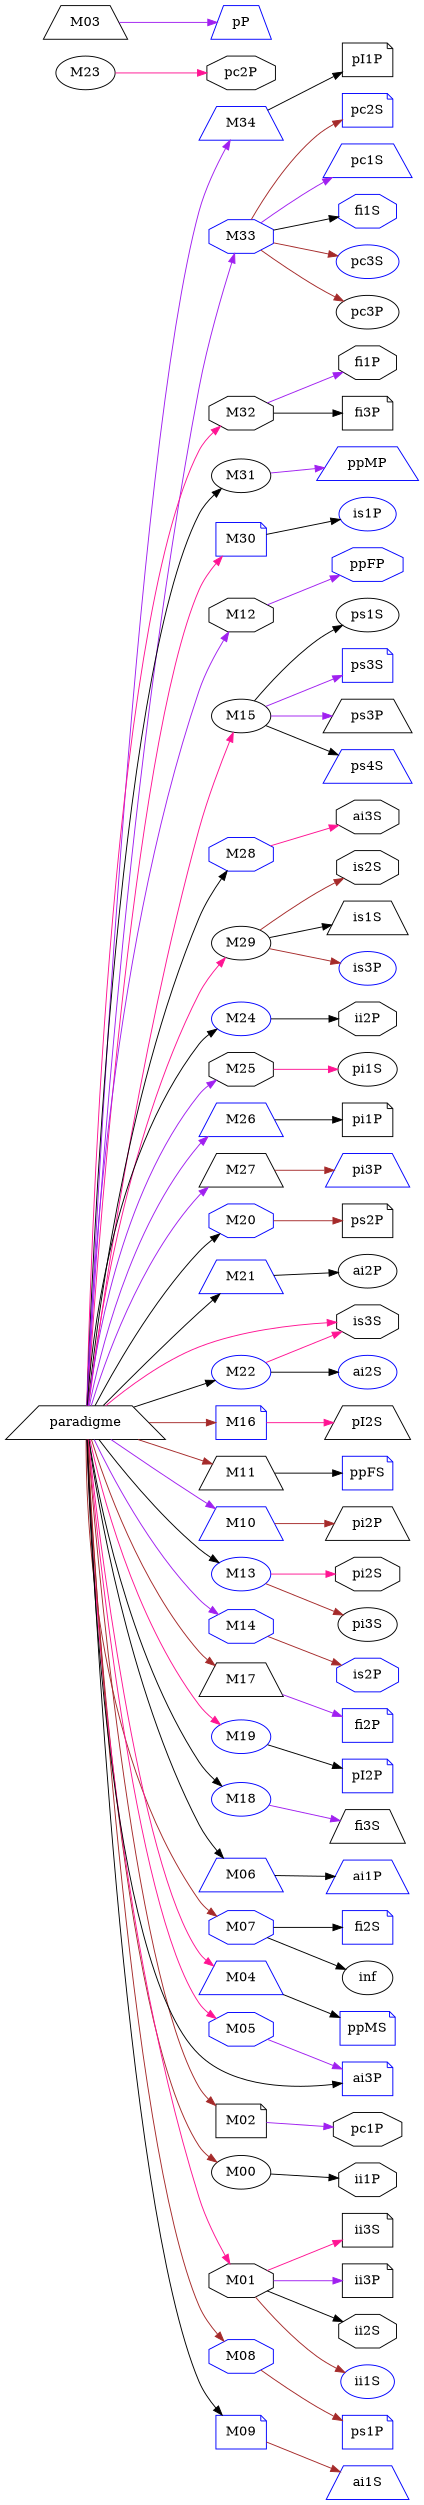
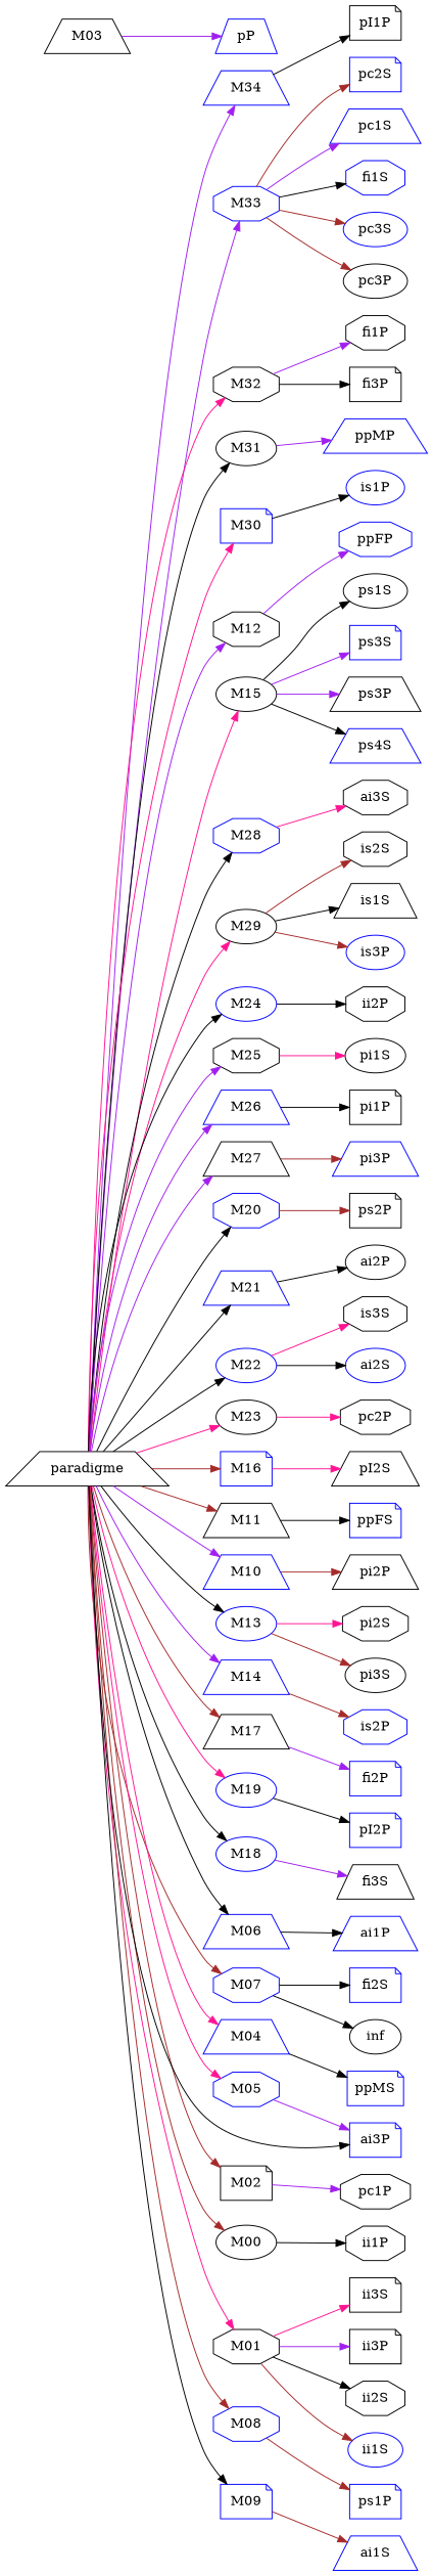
  strict digraph {
    rankdir=LR
    node [color=blue shape=trapezium]
    edge [color=black]
    pI1P [color=black shape=note]
    M34
    M33 [shape=octagon]
    pc2S [shape=note]
    pc1S
    fi1S [shape=octagon]
    pc3S [shape=ellipse]
    pc3P [color=black shape=ellipse]
    M32 [color=black shape=octagon]
    fi1P [color=black shape=octagon]
    fi3P [color=black shape=note]
    M31 [color=black shape=ellipse]
    ppMP
    M30 [shape=note]
    is1P [shape=ellipse]
    M12 [color=black shape=octagon]
    ppFP [shape=octagon]
    M15 [color=black shape=ellipse]
    ps1S [color=black shape=ellipse]
    ps3S [shape=note]
    ps3P [color=black]
    n22 [label=ps4S]
    M28 [shape=octagon]
    ai3S [color=black shape=octagon]
    M29 [color=black shape=ellipse]
    is2S [color=black shape=octagon]
    is1S [color=black]
    is3P [shape=ellipse]
    M24 [shape=ellipse]
    ii2P [color=black shape=octagon]
    M25 [color=black shape=octagon]
    pi1S [color=black shape=ellipse]
    pi1P [color=black shape=note]
    M26
    M27 [color=black]
    pi3P
    M20 [shape=octagon]
    ps2P [color=black shape=note]
    ai2P [color=black shape=ellipse]
    M21
    M22 [shape=ellipse]
    is3S [color=black shape=octagon]
    ai2S [shape=ellipse]
    M23 [color=black shape=ellipse]
    pc2P [color=black shape=octagon]
    paradigme [color=black]
    M16 [shape=note]
    M11 [color=black]
    M10
    M13 [shape=ellipse]
-   M14 [shape=octagon]
+   M14
    M17 [color=black]
    M19 [shape=ellipse]
    M18 [shape=ellipse]
    M06
    M07 [shape=octagon]
    M04
    M05 [shape=octagon]
    M02 [color=black shape=note]
    M00 [color=black shape=ellipse]
    M01 [color=black shape=octagon]
    M08 [shape=octagon]
    M09 [shape=note]
    ai3P [shape=note]
    pI2S [color=black]
    ppFS [shape=note]
    pi2P [color=black]
    pi2S [color=black shape=octagon]
    pi3S [color=black shape=ellipse]
    is2P [shape=octagon]
    fi2P [shape=note]
    pI2P [shape=note]
    fi3S [color=black]
    ai1P
    fi2S [shape=note]
    inf [color=black shape=ellipse]
    ppMS [shape=note]
    pc1P [color=black shape=octagon]
    M03 [color=black]
    pP
    ii1P [color=black shape=octagon]
    ii3S [color=black shape=note]
    ii3P [color=black shape=note]
    ii2S [color=black shape=octagon]
    ii1S [shape=ellipse]
    ps1P [shape=note]
    ai1S
    M34 -> pI1P
    M33 -> pc2S [color=brown]
    M33 -> pc1S [color=purple]
    M33 -> fi1S
    M33 -> pc3S [color=brown]
    M33 -> pc3P [color=brown]
    M32 -> fi1P [color=purple]
    M32 -> fi3P
    M31 -> ppMP [color=purple]
    M30 -> is1P
    M12 -> ppFP [color=purple]
    M15 -> ps1S
    M15 -> ps3S [color=purple]
    M15 -> ps3P [color=purple]
    M15 -> n22
    M28 -> ai3S [color=deeppink]
    M29 -> is2S [color=brown]
    M29 -> is1S
    M29 -> is3P [color=brown]
    M24 -> ii2P
    M25 -> pi1S [color=deeppink]
    M26 -> pi1P
    M27 -> pi3P [color=brown]
    M20 -> ps2P [color=brown]
    M21 -> ai2P
    M22 -> is3S [color=deeppink]
    M22 -> ai2S
    M23 -> pc2P [color=deeppink]
    paradigme -> M34 [color=purple]
    paradigme -> M33 [color=purple]
    paradigme -> M32 [color=deeppink]
    paradigme -> M31
    paradigme -> M30 [color=deeppink]
    paradigme -> M12 [color=purple]
    paradigme -> M15 [color=deeppink]
    paradigme -> M28
    paradigme -> M29 [color=deeppink]
    paradigme -> M24
    paradigme -> M25 [color=purple]
    paradigme -> M26 [color=purple]
    paradigme -> M27 [color=purple]
    paradigme -> M20
    paradigme -> M21
    paradigme -> M22
-   paradigme -> is3S [color=deeppink]
+   paradigme -> M23 [color=deeppink]
    paradigme -> M16 [color=brown]
    paradigme -> M11 [color=brown]
    paradigme -> M10 [color=purple]
    paradigme -> M13
    paradigme -> M14 [color=purple]
    paradigme -> M17 [color=brown]
    paradigme -> M19 [color=deeppink]
    paradigme -> M18
    paradigme -> M06
    paradigme -> M07 [color=brown]
    paradigme -> M04 [color=deeppink]
    paradigme -> M05 [color=deeppink]
    paradigme -> M02 [color=brown]
    paradigme -> M00 [color=brown]
    paradigme -> M01 [color=deeppink]
    paradigme -> M08 [color=brown]
    paradigme -> M09
    paradigme -> ai3P
    M16 -> pI2S [color=deeppink]
    M11 -> ppFS
    M10 -> pi2P [color=brown]
    M13 -> pi2S [color=deeppink]
    M13 -> pi3S [color=brown]
    M14 -> is2P [color=brown]
    M17 -> fi2P [color=purple]
    M19 -> pI2P
    M18 -> fi3S [color=purple]
    M06 -> ai1P
    M07 -> fi2S
    M07 -> inf
    M04 -> ppMS
    M05 -> ai3P [color=purple]
    M02 -> pc1P [color=purple]
    M00 -> ii1P
    M01 -> ii3S [color=deeppink]
    M01 -> ii3P [color=purple]
    M01 -> ii2S
    M01 -> ii1S [color=brown]
    M08 -> ps1P [color=brown]
    M09 -> ai1S [color=brown]
    M03 -> pP [color=purple]
  }
